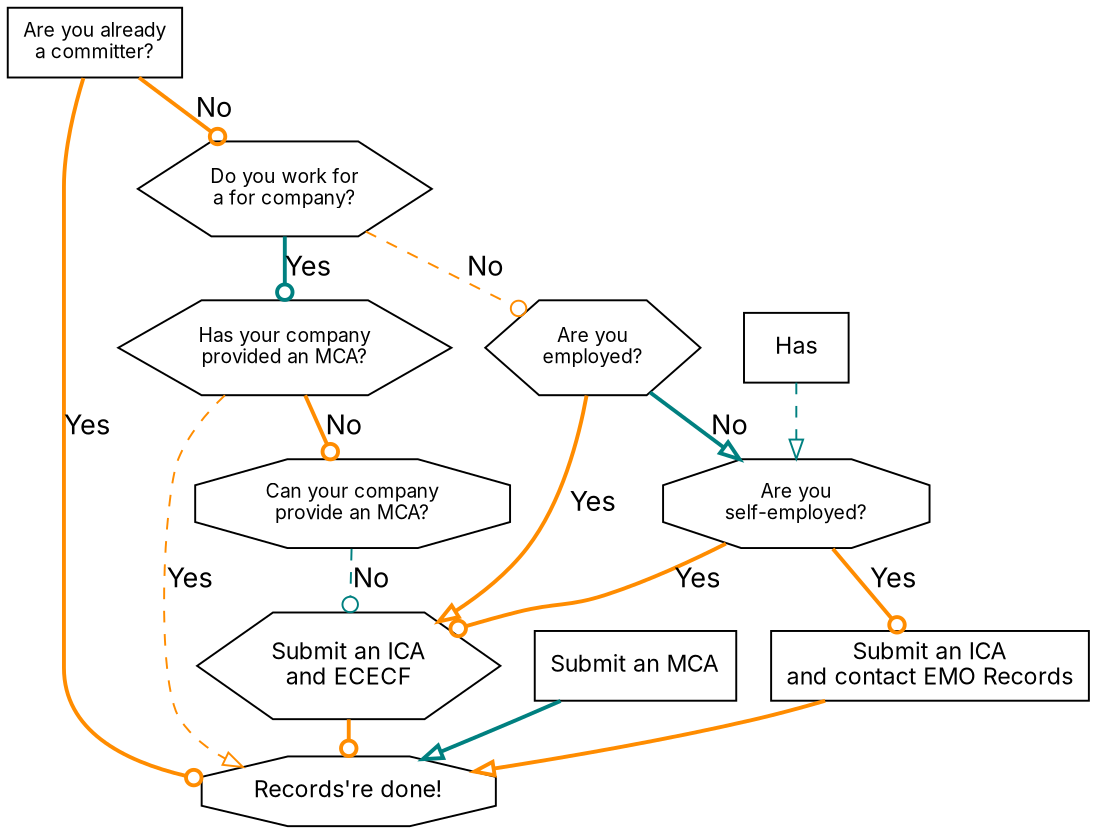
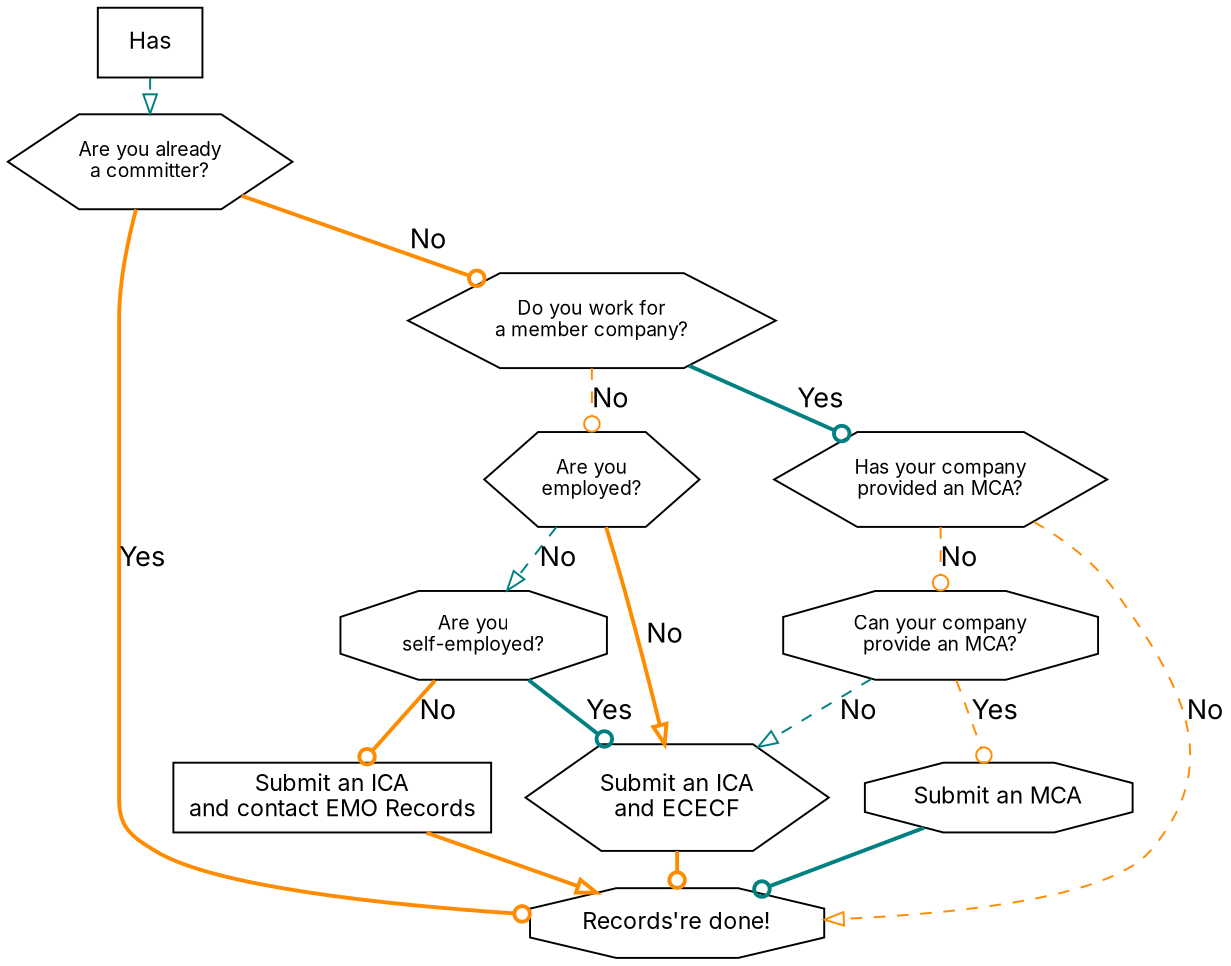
  digraph {
    fontname=Inter
    nodesep=0.25
    ranksep=0.25
    node [fillcolor=white fontname=Inter fontsize=10 shape=box style=filled]
    edge [arrowhead=odot color=darkorange fontname=Inter style=bold]
    n1 [fontsize=12 label=Has]
-   n2 [label="Are you already\na committer?"]
+   n2 [label="Are you already\na committer?" shape=hexagon]
    n3 [fontsize=12 label="Records're done!" shape=octagon]
-   n4 [label="Do you work for\na for company?" shape=hexagon]
+   n4 [label="Do you work for\na member company?" shape=hexagon]
    n5 [fontsize=12 label="Submit an ICA\nand ECECF" shape=hexagon]
    n6 [fontsize=12 label="Submit an ICA\nand contact EMO Records"]
-   n7 [fontsize=12 label="Submit an MCA"]
+   n7 [fontsize=12 label="Submit an MCA" shape=octagon]
    n8 [label="Has your company\nprovided an MCA?" shape=hexagon]
    n9 [label="Are you\nemployed?" shape=hexagon]
    n10 [label="Can your company\nprovide an MCA?" shape=octagon]
    n11 [label="Are you\nself-employed?" shape=octagon]
-   n1 -> n11 [arrowhead=onormal color=teal style=dashed]
+   n1 -> n2 [arrowhead=onormal color=teal style=dashed]
    n2 -> n3 [label=Yes]
    n2 -> n4 [label=No]
    n4 -> n8 [color=teal label=Yes]
    n4 -> n9 [label=No style=dashed]
    n5 -> n3
    n6 -> n3 [arrowhead=onormal]
-   n7 -> n3 [arrowhead=onormal color=teal]
-   n8 -> n3 [arrowhead=onormal label=Yes style=dashed]
-   n8 -> n10 [label=No]
-   n9 -> n5 [arrowhead=onormal label=Yes]
-   n9 -> n11 [arrowhead=onormal color=teal label=No]
-   n10 -> n5 [color=teal label=No style=dashed]
-   n11 -> n5 [label=Yes]
-   n11 -> n6 [label=Yes]
+   n7 -> n3 [color=teal]
+   n8 -> n3 [arrowhead=onormal label=No style=dashed]
+   n8 -> n10 [label=No style=dashed]
+   n9 -> n5 [arrowhead=onormal label=No]
+   n9 -> n11 [arrowhead=onormal color=teal label=No style=dashed]
+   n10 -> n5 [arrowhead=onormal color=teal label=No style=dashed]
+   n10 -> n7 [label=Yes style=dashed]
+   n11 -> n5 [color=teal label=Yes]
+   n11 -> n6 [label=No]
  }
